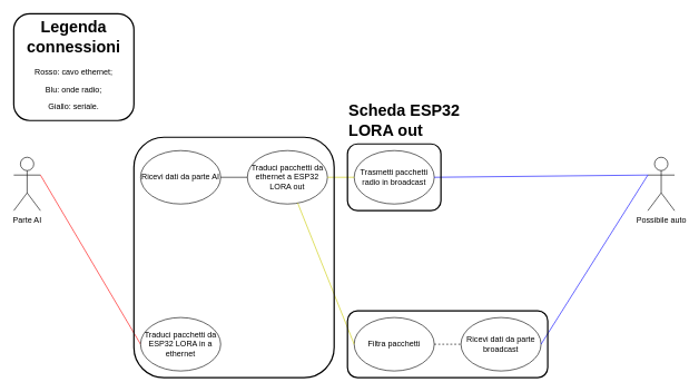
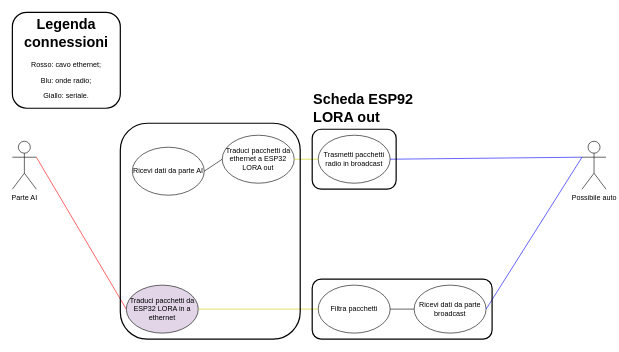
  <mxCell id="0" />
  <mxCell id="1" parent="0" />
  <mxCell id="2" value="Parte AI" style="shape=umlActor;verticalLabelPosition=bottom;verticalAlign=top;html=1;outlineConnect=0;" vertex="1" parent="1"><mxGeometry x="20" y="235" width="40" height="80" as="geometry" /></mxCell>
  <mxCell id="3" value="Possibile auto" style="shape=umlActor;verticalLabelPosition=bottom;verticalAlign=top;html=1;outlineConnect=0;" vertex="1" parent="1"><mxGeometry x="970" y="235" width="40" height="80" as="geometry" /></mxCell>
- <mxCell id="4" value="Ricevi dati da parte AI" style="ellipse;whiteSpace=wrap;html=1;" vertex="1" parent="1"><mxGeometry x="210" y="225" width="120" height="80" as="geometry" /></mxCell>
+ <mxCell id="4" value="Ricevi dati da parte AI" style="ellipse;whiteSpace=wrap;html=1;" vertex="1" parent="1"><mxGeometry x="220" y="245" width="120" height="80" as="geometry" /></mxCell>
  <mxCell id="5" value="Filtra pacchetti" style="ellipse;whiteSpace=wrap;html=1;" vertex="1" parent="1"><mxGeometry x="530" y="475" width="120" height="80" as="geometry" /></mxCell>
  <mxCell id="6" value="Trasmetti pacchetti radio in broadcast" style="ellipse;whiteSpace=wrap;html=1;" vertex="1" parent="1"><mxGeometry x="530" y="225" width="120" height="80" as="geometry" /></mxCell>
  <mxCell id="7" value="Ricevi dati da parte broadcast" style="ellipse;whiteSpace=wrap;html=1;" vertex="1" parent="1"><mxGeometry x="690" y="475" width="120" height="80" as="geometry" /></mxCell>
  <mxCell id="8" value="Traduci pacchetti da ethernet a ESP32 LORA out" style="ellipse;whiteSpace=wrap;html=1;" vertex="1" parent="1"><mxGeometry x="370" y="225" width="120" height="80" as="geometry" /></mxCell>
  <mxCell id="9" value="" style="endArrow=none;html=1;rounded=0;entryX=1;entryY=0.5;entryDx=0;entryDy=0;exitX=0;exitY=0.333;exitDx=0;exitDy=0;exitPerimeter=0;strokeColor=#0000FF;" edge="1" parent="1" source="3" target="7"><mxGeometry width="50" height="50" relative="1" as="geometry"><mxPoint x="810" y="272" as="sourcePoint" /><mxPoint x="410" y="555" as="targetPoint" /></mxGeometry></mxCell>
  <mxCell id="10" value="" style="endArrow=none;html=1;rounded=0;entryX=0;entryY=0.5;entryDx=0;entryDy=0;exitX=1;exitY=0.5;exitDx=0;exitDy=0;" edge="1" parent="1" source="4" target="8"><mxGeometry width="50" height="50" relative="1" as="geometry"><mxPoint x="320" y="815" as="sourcePoint" /><mxPoint x="370" y="765" as="targetPoint" /></mxGeometry></mxCell>
  <mxCell id="11" value="" style="endArrow=none;html=1;rounded=0;exitX=0;exitY=0.5;exitDx=0;exitDy=0;entryX=1;entryY=0.5;entryDx=0;entryDy=0;strokeColor=#CCCC00;" edge="1" parent="1" source="6" target="8"><mxGeometry width="50" height="50" relative="1" as="geometry"><mxPoint x="360" y="595" as="sourcePoint" /><mxPoint x="510" y="685" as="targetPoint" /></mxGeometry></mxCell>
  <mxCell id="12" value="" style="endArrow=none;html=1;rounded=0;entryX=1;entryY=0.5;entryDx=0;entryDy=0;exitX=0;exitY=0.333;exitDx=0;exitDy=0;exitPerimeter=0;strokeColor=#0000FF;" edge="1" parent="1" source="3" target="6"><mxGeometry width="50" height="50" relative="1" as="geometry"><mxPoint x="360" y="605" as="sourcePoint" /><mxPoint x="410" y="555" as="targetPoint" /></mxGeometry></mxCell>
  <mxCell id="13" value="" style="endArrow=none;html=1;rounded=0;exitX=1;exitY=0.333;exitDx=0;exitDy=0;exitPerimeter=0;entryX=0;entryY=0.5;entryDx=0;entryDy=0;strokeColor=#FF0000;" edge="1" parent="1" source="2" target="14"><mxGeometry width="50" height="50" relative="1" as="geometry"><mxPoint x="360" y="605" as="sourcePoint" /><mxPoint x="220" y="565" as="targetPoint" /></mxGeometry></mxCell>
- <mxCell id="14" value="Traduci pacchetti da ESP32 LORA in a ethernet" style="ellipse;whiteSpace=wrap;html=1;" vertex="1" parent="1"><mxGeometry x="210" y="475" width="120" height="80" as="geometry" /></mxCell>
- <mxCell id="15" value="" style="endArrow=none;html=1;rounded=0;exitX=0;exitY=0.5;exitDx=0;exitDy=0;strokeColor=#CCCC00;" edge="1" parent="1" source="5" target="8"><mxGeometry width="50" height="50" relative="1" as="geometry"><mxPoint x="360" y="525" as="sourcePoint" /><mxPoint x="410" y="475" as="targetPoint" /></mxGeometry></mxCell>
- <mxCell id="16" value="" style="endArrow=none;html=1;rounded=0;entryX=0;entryY=0.5;entryDx=0;entryDy=0;exitX=1;exitY=0.5;exitDx=0;exitDy=0;dashed=1;" edge="1" parent="1" source="5" target="7"><mxGeometry width="50" height="50" relative="1" as="geometry"><mxPoint x="690" y="535" as="sourcePoint" /><mxPoint x="540" y="525" as="targetPoint" /></mxGeometry></mxCell>
+ <mxCell id="14" value="Traduci pacchetti da ESP32 LORA in a ethernet" style="ellipse;whiteSpace=wrap;html=1;fillColor=#e1d5e7;" vertex="1" parent="1"><mxGeometry x="210" y="475" width="120" height="80" as="geometry" /></mxCell>
+ <mxCell id="15" value="" style="endArrow=none;html=1;rounded=0;exitX=0;exitY=0.5;exitDx=0;exitDy=0;entryX=1;entryY=0.5;entryDx=0;entryDy=0;strokeColor=#CCCC00;" edge="1" parent="1" source="5" target="14"><mxGeometry width="50" height="50" relative="1" as="geometry"><mxPoint x="360" y="525" as="sourcePoint" /><mxPoint x="410" y="475" as="targetPoint" /></mxGeometry></mxCell>
+ <mxCell id="16" value="" style="endArrow=none;html=1;rounded=0;entryX=0;entryY=0.5;entryDx=0;entryDy=0;exitX=1;exitY=0.5;exitDx=0;exitDy=0;" edge="1" parent="1" source="5" target="7"><mxGeometry width="50" height="50" relative="1" as="geometry"><mxPoint x="690" y="535" as="sourcePoint" /><mxPoint x="540" y="525" as="targetPoint" /></mxGeometry></mxCell>
  <mxCell id="17" value="" style="rounded=1;whiteSpace=wrap;html=1;fillColor=none;strokeWidth=2;" vertex="1" parent="1"><mxGeometry x="200" y="205" width="300" height="360" as="geometry" /></mxCell>
  <mxCell id="18" value="" style="rounded=1;whiteSpace=wrap;html=1;fillColor=none;strokeWidth=2;" vertex="1" parent="1"><mxGeometry x="520" y="215" width="140" height="100" as="geometry" /></mxCell>
- <mxCell id="19" value="&lt;h1 style=&quot;margin-top: 0px;&quot;&gt;Scheda ESP32 LORA out&lt;/h1&gt;" style="text;html=1;whiteSpace=wrap;overflow=hidden;rounded=0;" vertex="1" parent="1"><mxGeometry x="520" y="145" width="180" height="70" as="geometry" /></mxCell>
+ <mxCell id="19" value="&lt;h1 style=&quot;margin-top: 0px;&quot;&gt;Scheda ESP92 LORA out&lt;/h1&gt;" style="text;html=1;whiteSpace=wrap;overflow=hidden;rounded=0;" vertex="1" parent="1"><mxGeometry x="520" y="145" width="180" height="70" as="geometry" /></mxCell>
  <mxCell id="20" value="" style="rounded=1;whiteSpace=wrap;html=1;fillColor=none;strokeWidth=2;" vertex="1" parent="1"><mxGeometry x="520" y="465" width="300" height="100" as="geometry" /></mxCell>
  <mxCell id="21" value="&lt;h1 style=&quot;margin-top: 0px;&quot;&gt;Legenda connessioni&lt;/h1&gt;&lt;p style=&quot;&quot;&gt;Rosso: cavo ethernet;&lt;/p&gt;&lt;p&gt;Blu: onde radio;&lt;/p&gt;&lt;p&gt;Giallo: seriale.&lt;/p&gt;" style="text;html=1;whiteSpace=wrap;overflow=hidden;rounded=1;strokeColor=default;strokeWidth=2;align=center;" vertex="1" parent="1"><mxGeometry x="20" y="20" width="180" height="160" as="geometry" /></mxCell>
